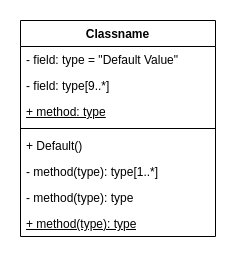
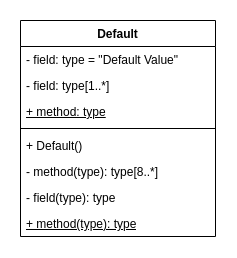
  <mxCell id="0" />
  <mxCell id="1" parent="0" />
- <mxCell id="2" value="Classname" style="swimlane;fontStyle=1;align=center;verticalAlign=top;childLayout=stackLayout;horizontal=1;startSize=26;horizontalStack=0;resizeParent=1;resizeParentMax=0;resizeLast=0;collapsible=1;marginBottom=0;whiteSpace=wrap;html=1;" vertex="1" parent="1"><mxGeometry x="20" y="20" width="195" height="216" as="geometry" /></mxCell>
+ <mxCell id="2" value="Default" style="swimlane;fontStyle=1;align=center;verticalAlign=top;childLayout=stackLayout;horizontal=1;startSize=26;horizontalStack=0;resizeParent=1;resizeParentMax=0;resizeLast=0;collapsible=1;marginBottom=0;whiteSpace=wrap;html=1;" vertex="1" parent="1"><mxGeometry x="20" y="20" width="195" height="216" as="geometry" /></mxCell>
  <mxCell id="3" value="- field: type = &quot;Default Value&quot;" style="text;strokeColor=none;fillColor=none;align=left;verticalAlign=top;spacingLeft=4;spacingRight=4;overflow=hidden;rotatable=0;points=[[0,0.5],[1,0.5]];portConstraint=eastwest;whiteSpace=wrap;html=1;" vertex="1" parent="2"><mxGeometry y="26" width="195" height="26" as="geometry" /></mxCell>
- <mxCell id="4" value="- field: type[9..*]" style="text;strokeColor=none;fillColor=none;align=left;verticalAlign=top;spacingLeft=4;spacingRight=4;overflow=hidden;rotatable=0;points=[[0,0.5],[1,0.5]];portConstraint=eastwest;whiteSpace=wrap;html=1;" vertex="1" parent="2"><mxGeometry y="52" width="195" height="26" as="geometry" /></mxCell>
+ <mxCell id="4" value="- field: type[1..*]" style="text;strokeColor=none;fillColor=none;align=left;verticalAlign=top;spacingLeft=4;spacingRight=4;overflow=hidden;rotatable=0;points=[[0,0.5],[1,0.5]];portConstraint=eastwest;whiteSpace=wrap;html=1;" vertex="1" parent="2"><mxGeometry y="52" width="195" height="26" as="geometry" /></mxCell>
  <mxCell id="5" value="+ method: type" style="text;strokeColor=none;fillColor=none;align=left;verticalAlign=top;spacingLeft=4;spacingRight=4;overflow=hidden;rotatable=0;points=[[0,0.5],[1,0.5]];portConstraint=eastwest;whiteSpace=wrap;html=1;fontStyle=4" vertex="1" parent="2"><mxGeometry y="78" width="195" height="26" as="geometry" /></mxCell>
  <mxCell id="6" value="" style="line;strokeWidth=1;fillColor=none;align=left;verticalAlign=middle;spacingTop=-1;spacingLeft=3;spacingRight=3;rotatable=0;labelPosition=right;points=[];portConstraint=eastwest;strokeColor=inherit;" vertex="1" parent="2"><mxGeometry y="104" width="195" height="8" as="geometry" /></mxCell>
  <mxCell id="7" value="+ Default()" style="text;strokeColor=none;fillColor=none;align=left;verticalAlign=top;spacingLeft=4;spacingRight=4;overflow=hidden;rotatable=0;points=[[0,0.5],[1,0.5]];portConstraint=eastwest;whiteSpace=wrap;html=1;" vertex="1" parent="2"><mxGeometry y="112" width="195" height="26" as="geometry" /></mxCell>
- <mxCell id="8" value="- method(type): type[1..*]" style="text;strokeColor=none;fillColor=none;align=left;verticalAlign=top;spacingLeft=4;spacingRight=4;overflow=hidden;rotatable=0;points=[[0,0.5],[1,0.5]];portConstraint=eastwest;whiteSpace=wrap;html=1;" vertex="1" parent="2"><mxGeometry y="138" width="195" height="26" as="geometry" /></mxCell>
- <mxCell id="9" value="- method(type): type" style="text;strokeColor=none;fillColor=none;align=left;verticalAlign=top;spacingLeft=4;spacingRight=4;overflow=hidden;rotatable=0;points=[[0,0.5],[1,0.5]];portConstraint=eastwest;whiteSpace=wrap;html=1;" vertex="1" parent="2"><mxGeometry y="164" width="195" height="26" as="geometry" /></mxCell>
+ <mxCell id="8" value="- method(type): type[8..*]" style="text;strokeColor=none;fillColor=none;align=left;verticalAlign=top;spacingLeft=4;spacingRight=4;overflow=hidden;rotatable=0;points=[[0,0.5],[1,0.5]];portConstraint=eastwest;whiteSpace=wrap;html=1;" vertex="1" parent="2"><mxGeometry y="138" width="195" height="26" as="geometry" /></mxCell>
+ <mxCell id="9" value="- field(type): type" style="text;strokeColor=none;fillColor=none;align=left;verticalAlign=top;spacingLeft=4;spacingRight=4;overflow=hidden;rotatable=0;points=[[0,0.5],[1,0.5]];portConstraint=eastwest;whiteSpace=wrap;html=1;" vertex="1" parent="2"><mxGeometry y="164" width="195" height="26" as="geometry" /></mxCell>
  <mxCell id="10" value="+ method(type): type" style="text;strokeColor=none;fillColor=none;align=left;verticalAlign=top;spacingLeft=4;spacingRight=4;overflow=hidden;rotatable=0;points=[[0,0.5],[1,0.5]];portConstraint=eastwest;whiteSpace=wrap;html=1;fontStyle=4" vertex="1" parent="2"><mxGeometry y="190" width="195" height="26" as="geometry" /></mxCell>
